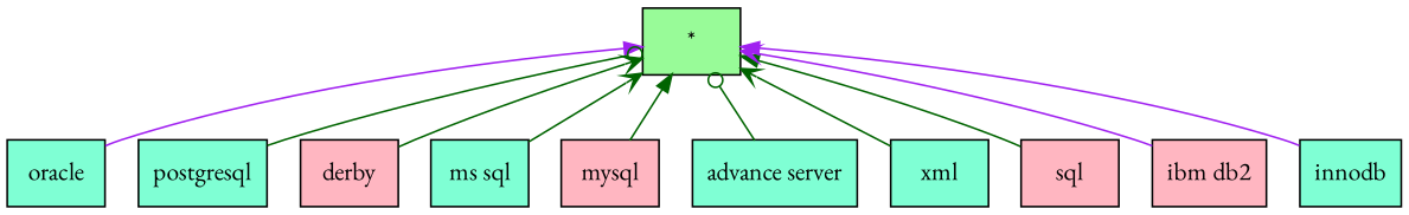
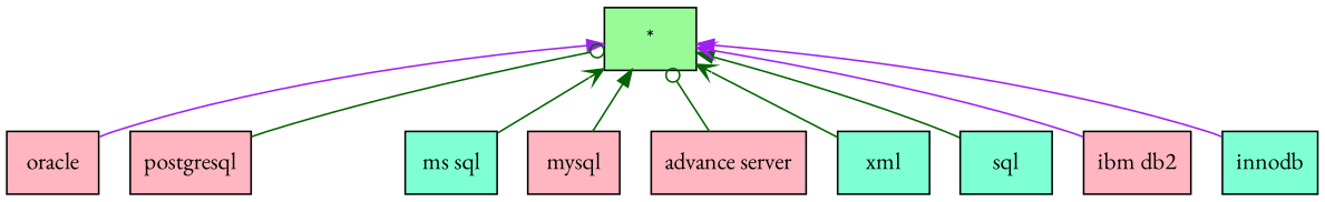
  digraph {
    fontname="EB Garamond"
    rankdir=BT
    node [fillcolor=lightpink fontname="EB Garamond" shape=record style=filled]
    edge [arrowhead=normal color=darkgreen fontname="EB Garamond"]
-   n1 [fillcolor=aquamarine label="{oracle}"]
+   n1 [label="{oracle}"]
    n2 [fillcolor=palegreen label="{*}"]
-   n3 [fillcolor=aquamarine label="{postgresql}"]
-   n4 [label="{derby}"]
+   n3 [label="{postgresql}"]
    n5 [fillcolor=aquamarine label="{ms sql}"]
    n6 [label="{mysql}"]
-   n7 [fillcolor=aquamarine label="{advance server}"]
+   n7 [label="{advance server}"]
    n8 [fillcolor=aquamarine label="{xml}"]
-   n9 [label="{sql}"]
+   n9 [fillcolor=aquamarine label="{sql}"]
    n10 [label="{ibm db2}"]
    n11 [fillcolor=aquamarine label="{innodb}"]
    subgraph sub_1 {
      n1
      n2
      n3
-     n4
      n5
      n6
      n7
      n8
      n9
      n10
      n11
    }
    n1 -> n2 [color=purple]
    n3 -> n2 [arrowhead=odot]
-   n4 -> n2 [arrowhead=vee]
    n5 -> n2 [arrowhead=vee]
    n6 -> n2
    n7 -> n2 [arrowhead=odot]
    n8 -> n2 [arrowhead=vee]
    n9 -> n2
    n10 -> n2 [arrowhead=vee color=purple]
    n11 -> n2 [color=purple]
  }
